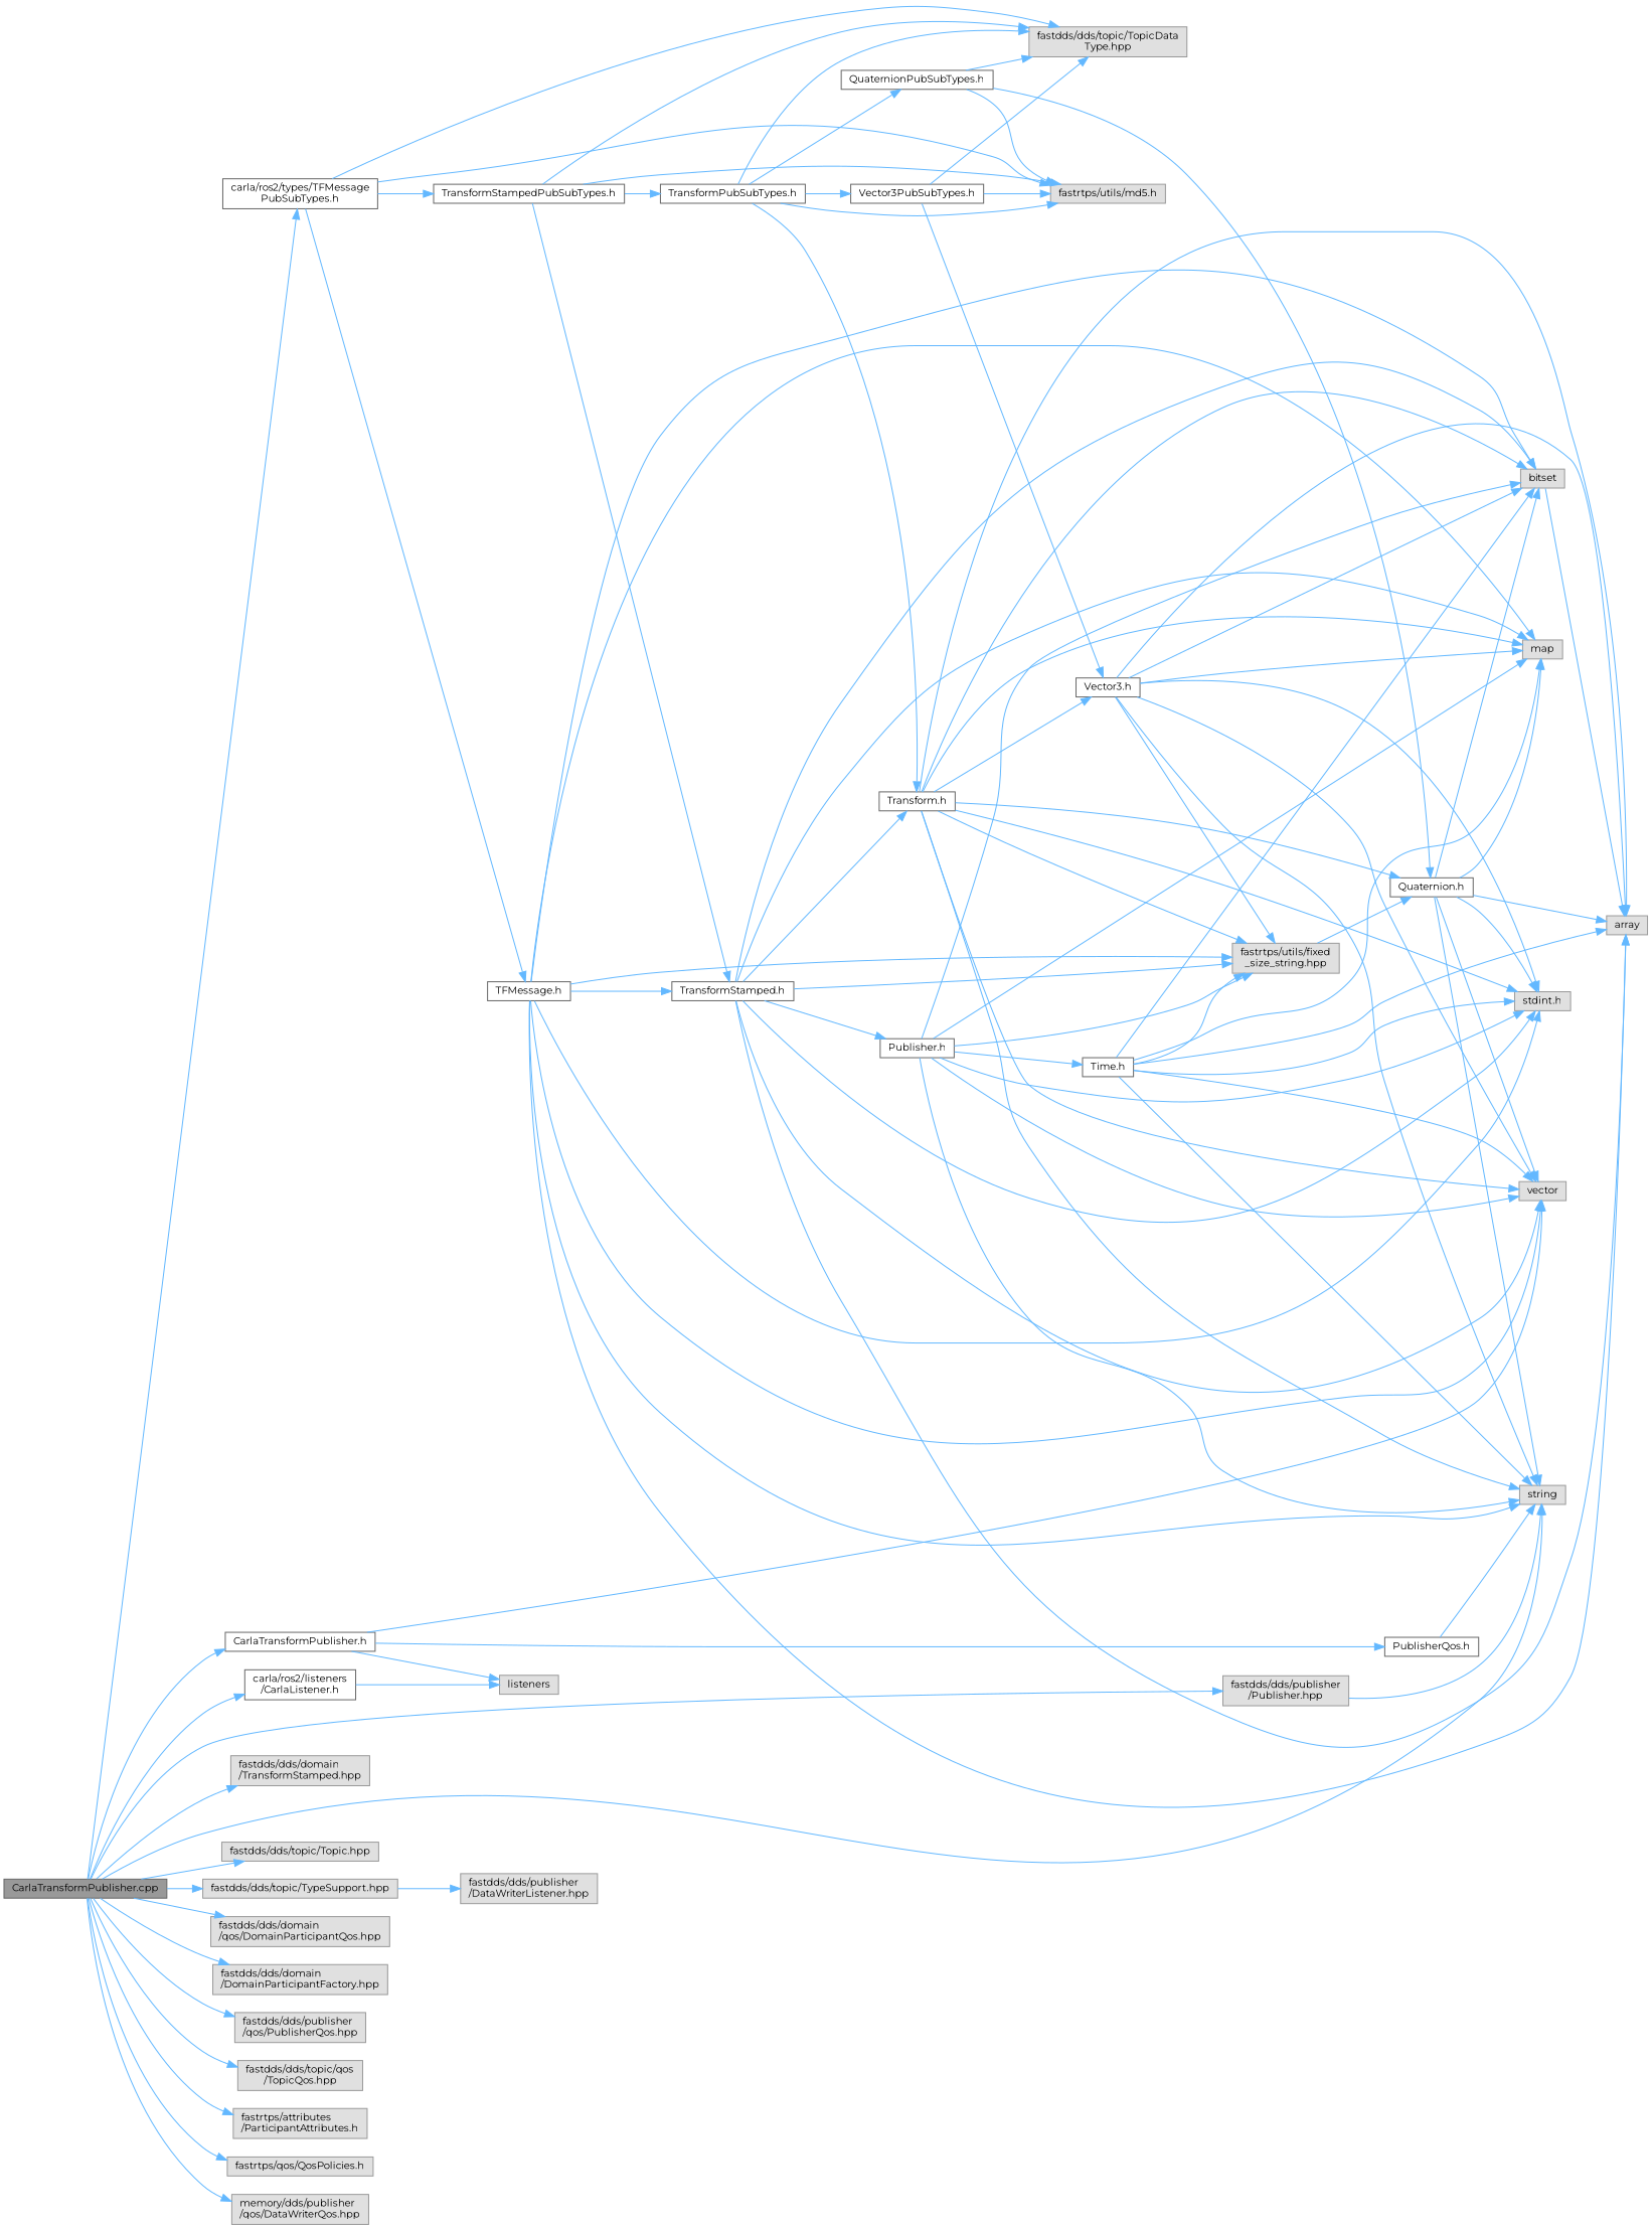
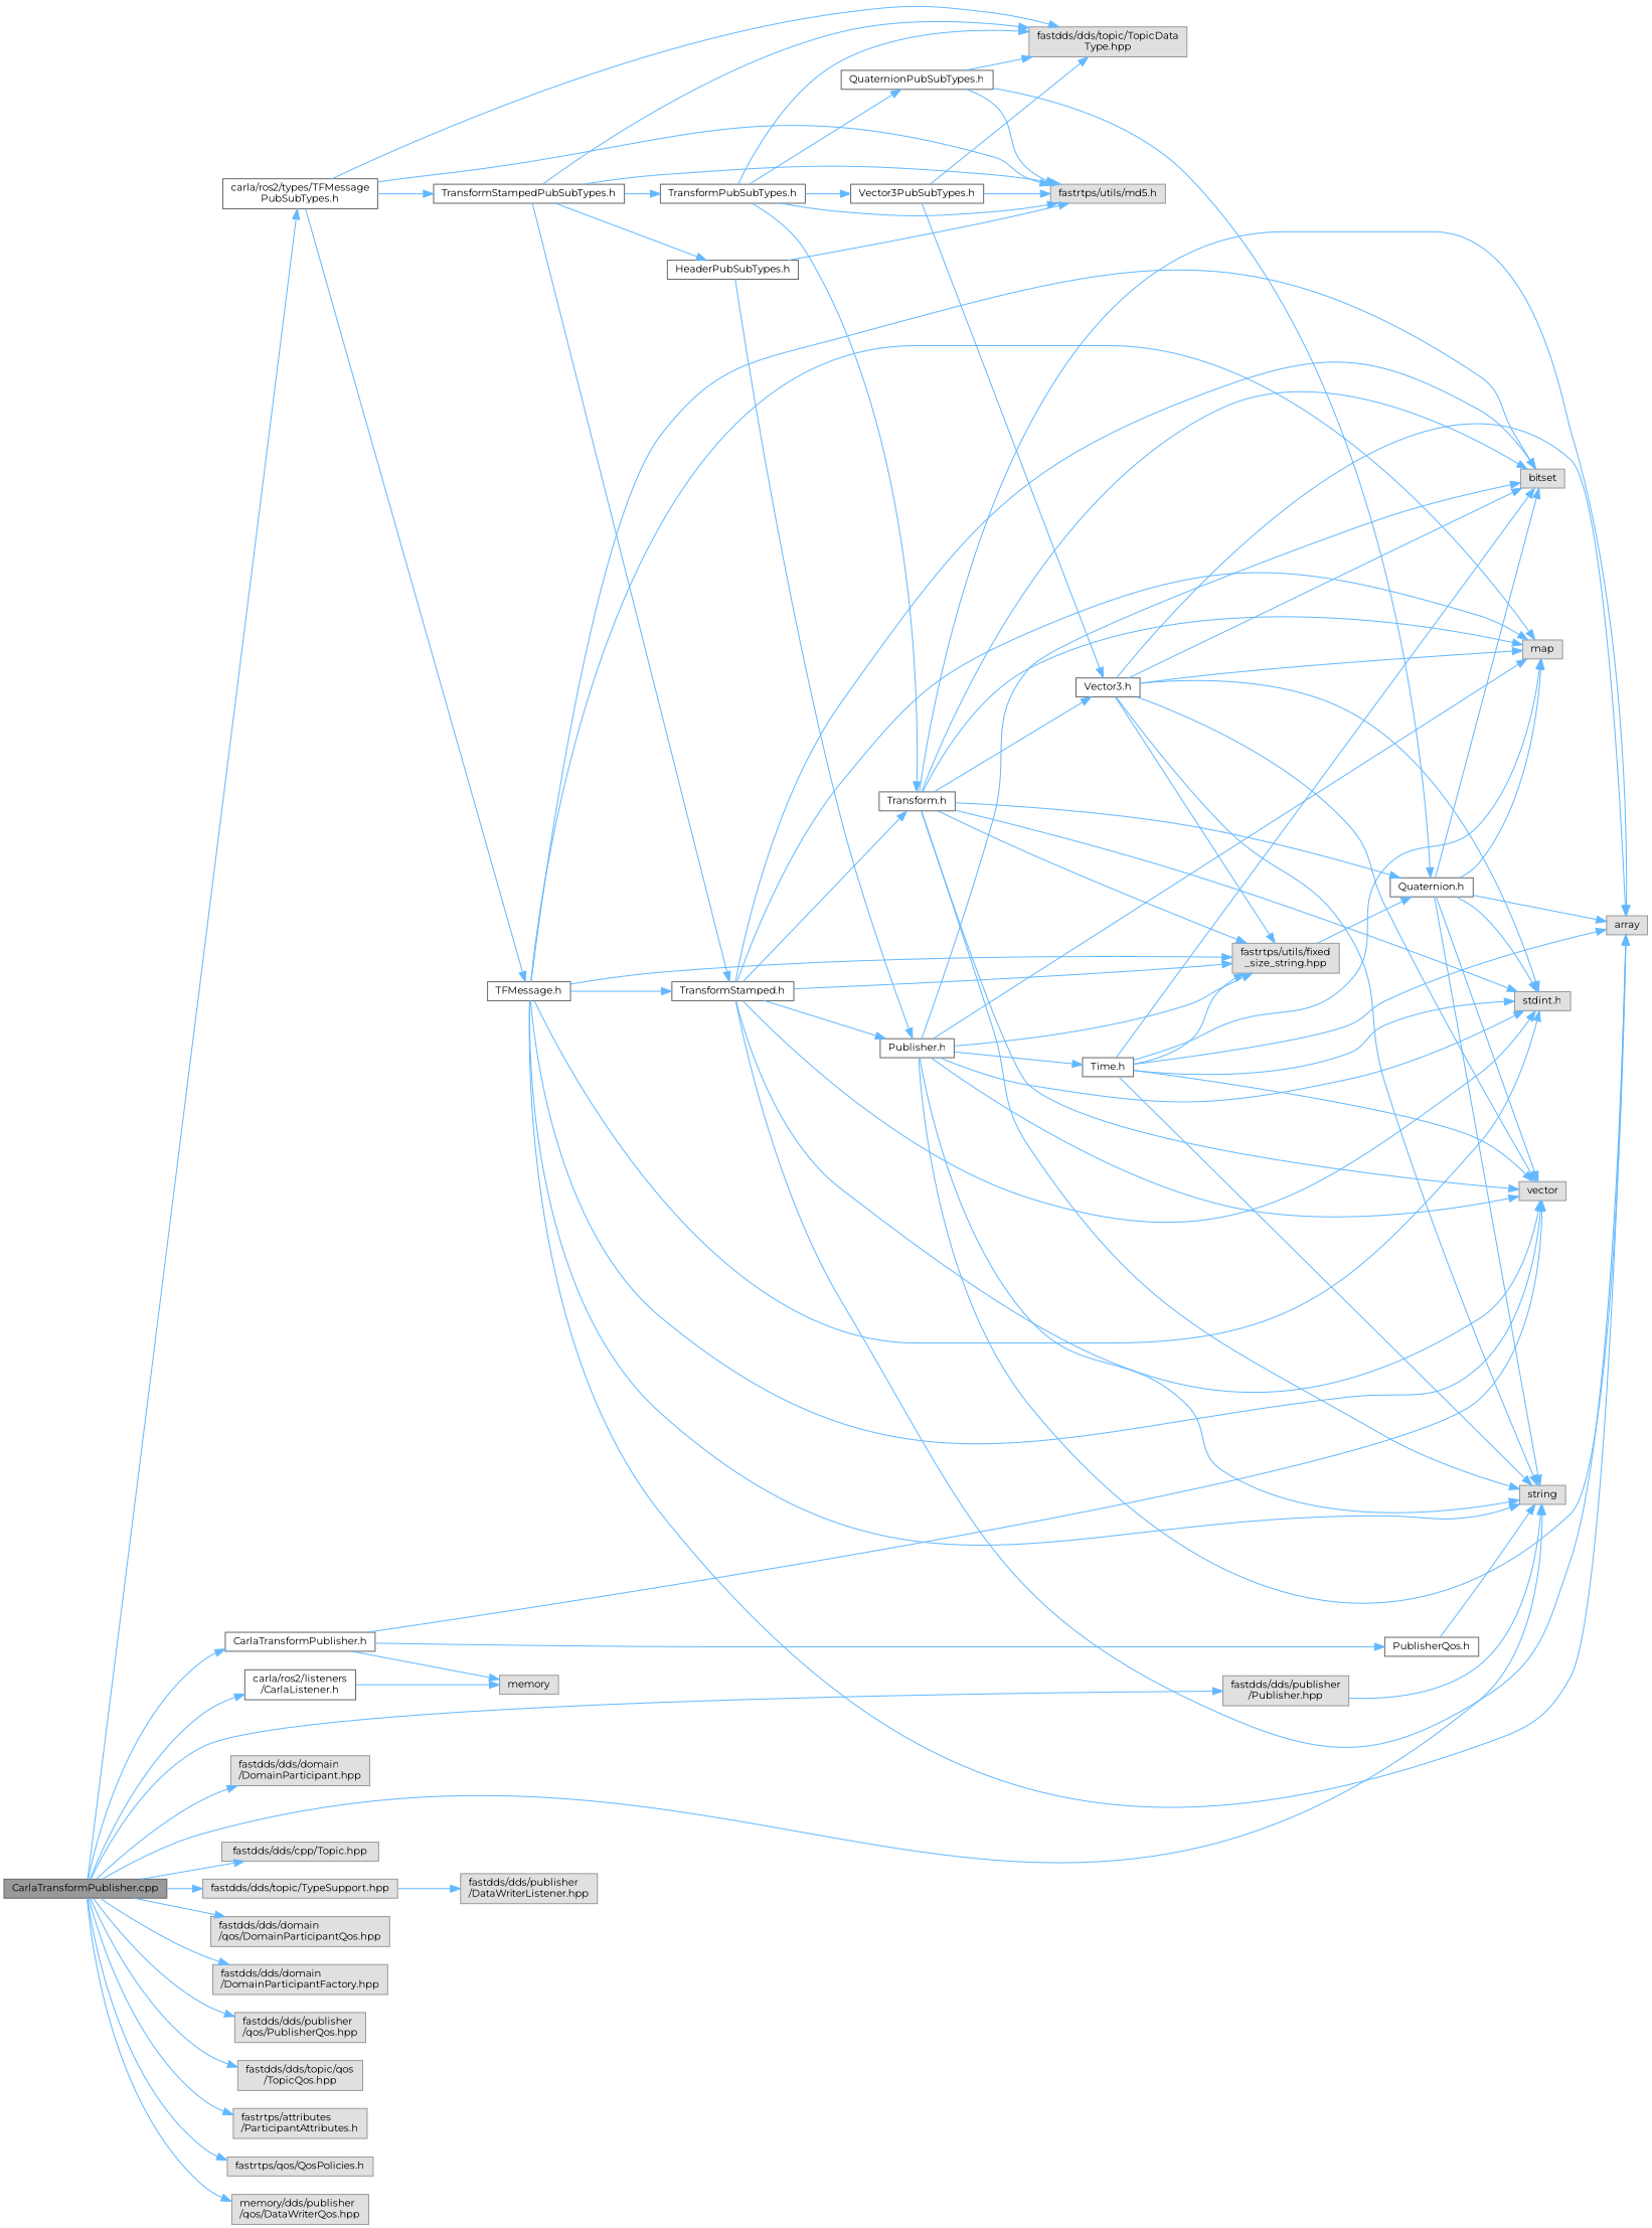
  digraph {
    fontname=Montserrat
    rankdir=LR
    node [color=grey60 fillcolor="#E0E0E0" fontname=Montserrat fontsize=10 shape=box style=filled]
    edge [color=steelblue1 fontname=Montserrat fontsize=10 labelfontname=Helvetica labelfontsize=10 style=solid]
    n1 [color=gray40 fillcolor=grey60 fontcolor=black height=0.2 label="CarlaTransformPublisher.cpp" width=0.4]
    n2 [color=grey40 fillcolor=white height=0.2 label="CarlaTransformPublisher.h" width=0.4]
    n3 [height=0.2 label=string width=0.4]
    n4 [color=grey40 fillcolor=white height=0.2 label="carla/ros2/types/TFMessage\lPubSubTypes.h" width=0.4]
    n5 [color=grey40 fillcolor=white height=0.2 label="carla/ros2/listeners\l/CarlaListener.h" width=0.4]
-   n6 [height=0.2 label="fastdds/dds/domain\l/TransformStamped.hpp" width=0.4]
+   n6 [height=0.2 label="fastdds/dds/domain\l/DomainParticipant.hpp" width=0.4]
    n7 [height=0.2 label="fastdds/dds/publisher\l/Publisher.hpp" width=0.4]
-   n8 [height=0.2 label="fastdds/dds/topic/Topic.hpp" width=0.4]
+   n8 [height=0.2 label="fastdds/dds/cpp/Topic.hpp" width=0.4]
    n9 [height=0.2 label="fastdds/dds/topic/TypeSupport.hpp" width=0.4]
    n10 [height=0.2 label="fastdds/dds/domain\l/qos/DomainParticipantQos.hpp" width=0.4]
    n11 [height=0.2 label="fastdds/dds/domain\l/DomainParticipantFactory.hpp" width=0.4]
    n12 [height=0.2 label="fastdds/dds/publisher\l/qos/PublisherQos.hpp" width=0.4]
    n13 [height=0.2 label="fastdds/dds/topic/qos\l/TopicQos.hpp" width=0.4]
    n14 [height=0.2 label="fastrtps/attributes\l/ParticipantAttributes.h" width=0.4]
    n15 [height=0.2 label="fastrtps/qos/QosPolicies.h" width=0.4]
    n16 [height=0.2 label="memory/dds/publisher\l/qos/DataWriterQos.hpp" width=0.4]
-   n17 [height=0.2 label=listeners width=0.4]
+   n17 [height=0.2 label=memory width=0.4]
    n18 [height=0.2 label=vector width=0.4]
    n19 [color=grey40 fillcolor=white height=0.2 label="PublisherQos.h" width=0.4]
    n20 [height=0.2 label="fastdds/dds/topic/TopicData\lType.hpp" width=0.4]
    n21 [height=0.2 label="fastrtps/utils/md5.h" width=0.4]
    n22 [color=grey40 fillcolor=white height=0.2 label="TFMessage.h" width=0.4]
    n23 [color=grey40 fillcolor=white height=0.2 label="TransformStampedPubSubTypes.h" width=0.4]
    n24 [height=0.2 label="fastdds/dds/publisher\l/DataWriterListener.hpp" width=0.4]
    n25 [color=grey40 fillcolor=white height=0.2 label="TransformStamped.h" width=0.4]
    n26 [height=0.2 label="fastrtps/utils/fixed\l_size_string.hpp" width=0.4]
    n27 [height=0.2 label="stdint.h" width=0.4]
    n28 [height=0.2 label=array width=0.4]
    n29 [height=0.2 label=map width=0.4]
    n30 [height=0.2 label=bitset width=0.4]
+   n31 [color=grey40 fillcolor=white height=0.2 label="HeaderPubSubTypes.h" width=0.4]
    n32 [color=grey40 fillcolor=white height=0.2 label="TransformPubSubTypes.h" width=0.4]
    n33 [color=grey40 fillcolor=white height=0.2 label="Publisher.h" width=0.4]
    n34 [color=grey40 fillcolor=white height=0.2 label="Transform.h" width=0.4]
    n35 [color=grey40 fillcolor=white height=0.2 label="Quaternion.h" width=0.4]
    n36 [color=grey40 fillcolor=white height=0.2 label="Time.h" width=0.4]
    n37 [color=grey40 fillcolor=white height=0.2 label="Vector3.h" width=0.4]
    n38 [color=grey40 fillcolor=white height=0.2 label="Vector3PubSubTypes.h" width=0.4]
    n39 [color=grey40 fillcolor=white height=0.2 label="QuaternionPubSubTypes.h" width=0.4]
    n1 -> n2
    n1 -> n3
    n1 -> n4
    n1 -> n5
    n1 -> n6
    n1 -> n7
    n1 -> n8
    n1 -> n9
    n1 -> n10
    n1 -> n11
    n1 -> n12
    n1 -> n13
    n1 -> n14
    n1 -> n15
    n1 -> n16
    n2 -> n17
    n2 -> n18
    n2 -> n19
    n4 -> n20
    n4 -> n21
    n4 -> n22
    n4 -> n23
    n5 -> n17
    n7 -> n3
    n9 -> n24
    n19 -> n3
    n22 -> n3
    n22 -> n18
    n22 -> n25
    n22 -> n26
    n22 -> n27
    n22 -> n28
    n22 -> n29
    n22 -> n30
    n23 -> n20
    n23 -> n21
    n23 -> n25
+   n23 -> n31
    n23 -> n32
    n25 -> n18
    n25 -> n26
    n25 -> n27
    n25 -> n28
    n25 -> n29
    n25 -> n30
    n25 -> n33
    n25 -> n34
    n26 -> n35
+   n31 -> n21
+   n31 -> n33
    n32 -> n20
    n32 -> n21
    n32 -> n34
    n32 -> n38
    n32 -> n39
    n33 -> n3
    n33 -> n18
    n33 -> n26
    n33 -> n27
-   n30 -> n28
+   n33 -> n28
    n33 -> n29
    n33 -> n30
    n33 -> n36
    n34 -> n3
    n34 -> n18
    n34 -> n26
    n34 -> n27
    n34 -> n28
    n34 -> n29
    n34 -> n30
    n34 -> n35
    n34 -> n37
    n35 -> n3
    n35 -> n18
    n35 -> n27
    n35 -> n28
    n35 -> n29
    n35 -> n30
    n36 -> n3
    n36 -> n18
    n36 -> n26
    n36 -> n27
    n36 -> n28
    n36 -> n29
    n36 -> n30
    n37 -> n3
    n37 -> n18
    n37 -> n26
    n37 -> n27
    n37 -> n28
    n37 -> n29
    n37 -> n30
    n38 -> n20
    n38 -> n21
    n38 -> n37
    n39 -> n20
    n39 -> n21
    n39 -> n35
  }
